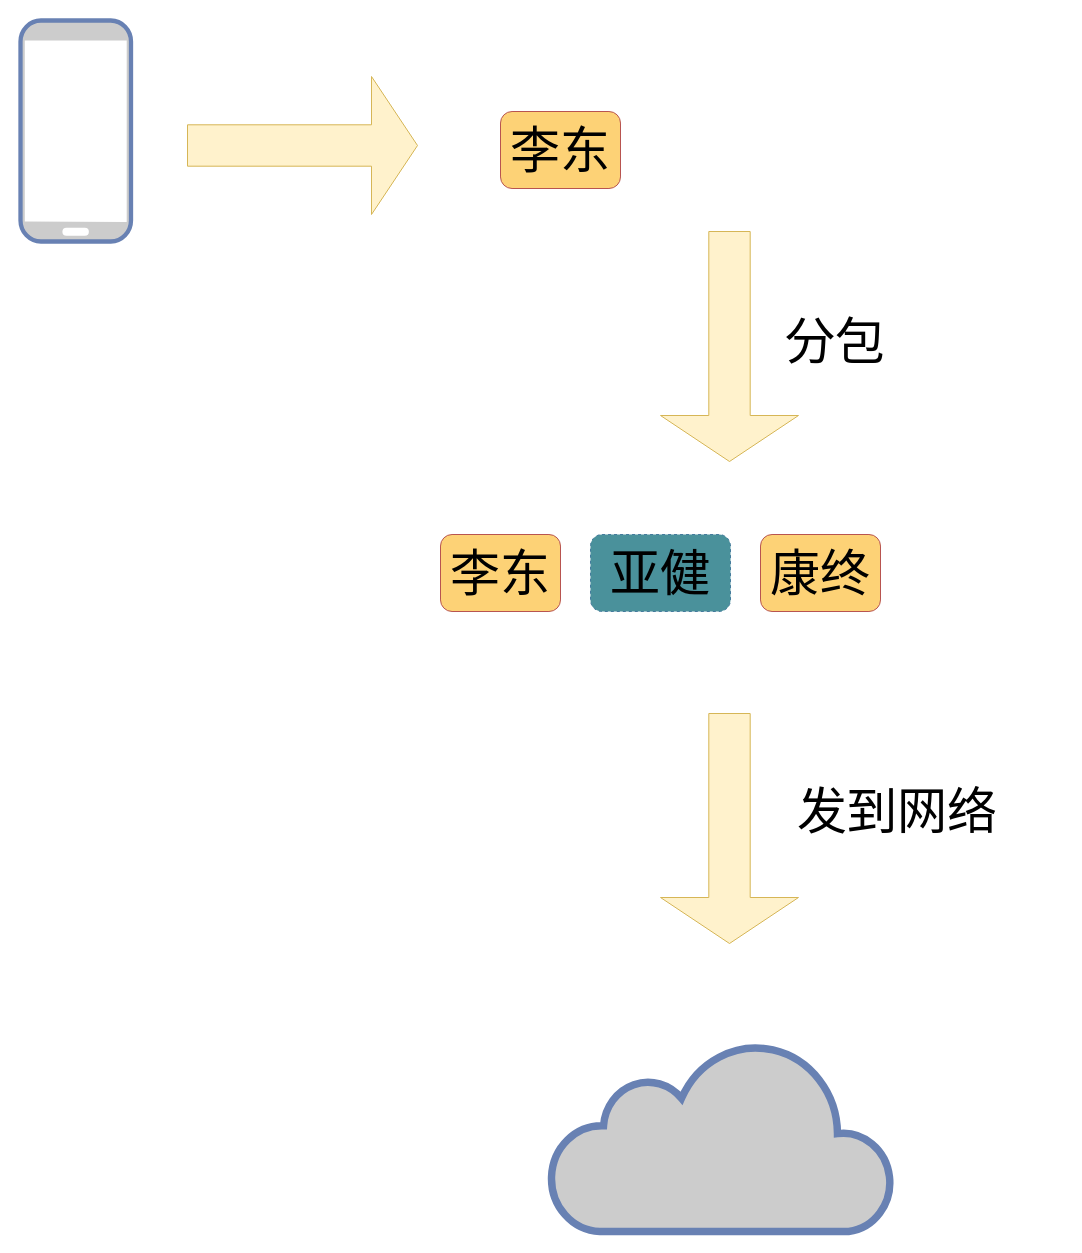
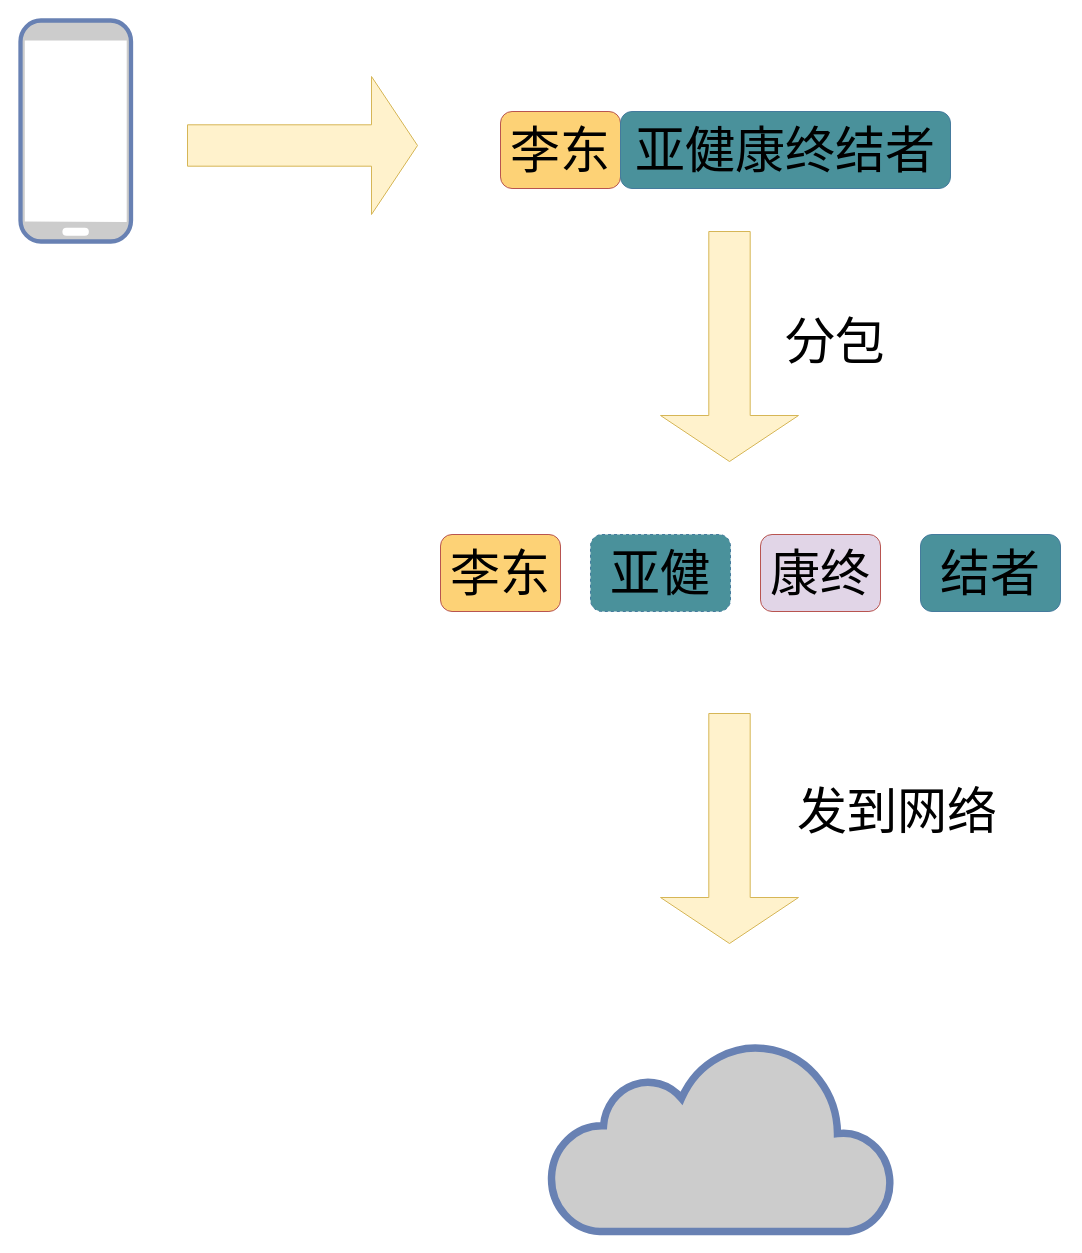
  <mxCell id="0" />
  <mxCell id="1" parent="0" />
  <mxCell id="2" value="李东" style="rounded=1;strokeColor=#b85450;fontSize=50;fontFamily=Helvetica;fillColor=#FDD276;labelBackgroundColor=none;labelBorderColor=none;whiteSpace=wrap;html=1;" parent="1" vertex="1"><mxGeometry x="500" y="111" width="120" height="77" as="geometry" /></mxCell>
+ <mxCell id="3" value="亚健康终结者" style="rounded=1;strokeColor=#457B9D;fontSize=50;fontFamily=Helvetica;fillColor=#4A919B;labelBackgroundColor=none;labelBorderColor=none;whiteSpace=wrap;html=1;" parent="1" vertex="1"><mxGeometry x="620" y="111" width="330" height="77" as="geometry" /></mxCell>
  <mxCell id="4" value="李东" style="rounded=1;strokeColor=#b85450;fontSize=50;fontFamily=Helvetica;fillColor=#FDD276;labelBackgroundColor=none;labelBorderColor=none;whiteSpace=wrap;html=1;" parent="1" vertex="1"><mxGeometry x="440" y="534" width="120" height="77" as="geometry" /></mxCell>
  <mxCell id="5" value="亚健" style="rounded=1;strokeColor=#457B9D;fontSize=50;fontFamily=Helvetica;fillColor=#4A919B;labelBackgroundColor=none;labelBorderColor=none;whiteSpace=wrap;html=1;dashed=1;" parent="1" vertex="1"><mxGeometry x="590" y="534" width="140" height="77" as="geometry" /></mxCell>
- <mxCell id="6" value="康终" style="rounded=1;strokeColor=#b85450;fontSize=50;fontFamily=Helvetica;fillColor=#FDD276;labelBackgroundColor=none;labelBorderColor=none;whiteSpace=wrap;html=1;" parent="1" vertex="1"><mxGeometry x="760" y="534" width="120" height="77" as="geometry" /></mxCell>
+ <mxCell id="6" value="康终" style="rounded=1;strokeColor=#b85450;fontSize=50;fontFamily=Helvetica;fillColor=#e1d5e7;labelBackgroundColor=none;labelBorderColor=none;whiteSpace=wrap;html=1;" parent="1" vertex="1"><mxGeometry x="760" y="534" width="120" height="77" as="geometry" /></mxCell>
+ <mxCell id="7" value="结者" style="rounded=1;strokeColor=#457B9D;fontSize=50;fontFamily=Helvetica;fillColor=#4A919B;labelBackgroundColor=none;labelBorderColor=none;whiteSpace=wrap;html=1;" parent="1" vertex="1"><mxGeometry x="920" y="534" width="140" height="77" as="geometry" /></mxCell>
  <mxCell id="8" value="" style="shape=singleArrow;direction=south;whiteSpace=wrap;html=1;fillColor=#fff2cc;strokeColor=#d6b656;" parent="1" vertex="1"><mxGeometry x="660" y="231" width="138" height="230" as="geometry" /></mxCell>
  <mxCell id="9" value="&lt;font style=&quot;font-size: 50px&quot;&gt;分包&lt;/font&gt;" style="text;html=1;strokeColor=none;fillColor=none;align=center;verticalAlign=middle;whiteSpace=wrap;rounded=0;" parent="1" vertex="1"><mxGeometry x="760" y="331" width="150" height="20" as="geometry" /></mxCell>
  <mxCell id="10" value="" style="fontColor=#0066CC;verticalAlign=top;verticalLabelPosition=bottom;labelPosition=center;align=center;html=1;outlineConnect=0;fillColor=#CCCCCC;strokeColor=#6881B3;gradientColor=none;gradientDirection=north;strokeWidth=2;shape=mxgraph.networks.mobile;" parent="1" vertex="1"><mxGeometry x="20" y="20" width="110.5" height="221" as="geometry" /></mxCell>
  <mxCell id="11" value="" style="html=1;outlineConnect=0;fillColor=#CCCCCC;strokeColor=#6881B3;gradientColor=none;gradientDirection=north;strokeWidth=2;shape=mxgraph.networks.cloud;fontColor=#ffffff;" parent="1" vertex="1"><mxGeometry x="550" y="1041" width="342" height="190" as="geometry" /></mxCell>
  <mxCell id="12" value="" style="shape=singleArrow;direction=east;whiteSpace=wrap;html=1;fillColor=#fff2cc;strokeColor=#d6b656;" parent="1" vertex="1"><mxGeometry x="187" y="76" width="230" height="138" as="geometry" /></mxCell>
  <mxCell id="13" value="" style="shape=singleArrow;direction=south;whiteSpace=wrap;html=1;fillColor=#fff2cc;strokeColor=#d6b656;" parent="1" vertex="1"><mxGeometry x="660" y="713" width="138" height="230" as="geometry" /></mxCell>
  <mxCell id="14" value="&lt;font style=&quot;font-size: 50px&quot;&gt;发到网络&lt;/font&gt;" style="text;html=1;strokeColor=none;fillColor=none;align=center;verticalAlign=middle;whiteSpace=wrap;rounded=0;" parent="1" vertex="1"><mxGeometry x="760" y="801" width="273.5" height="20" as="geometry" /></mxCell>
